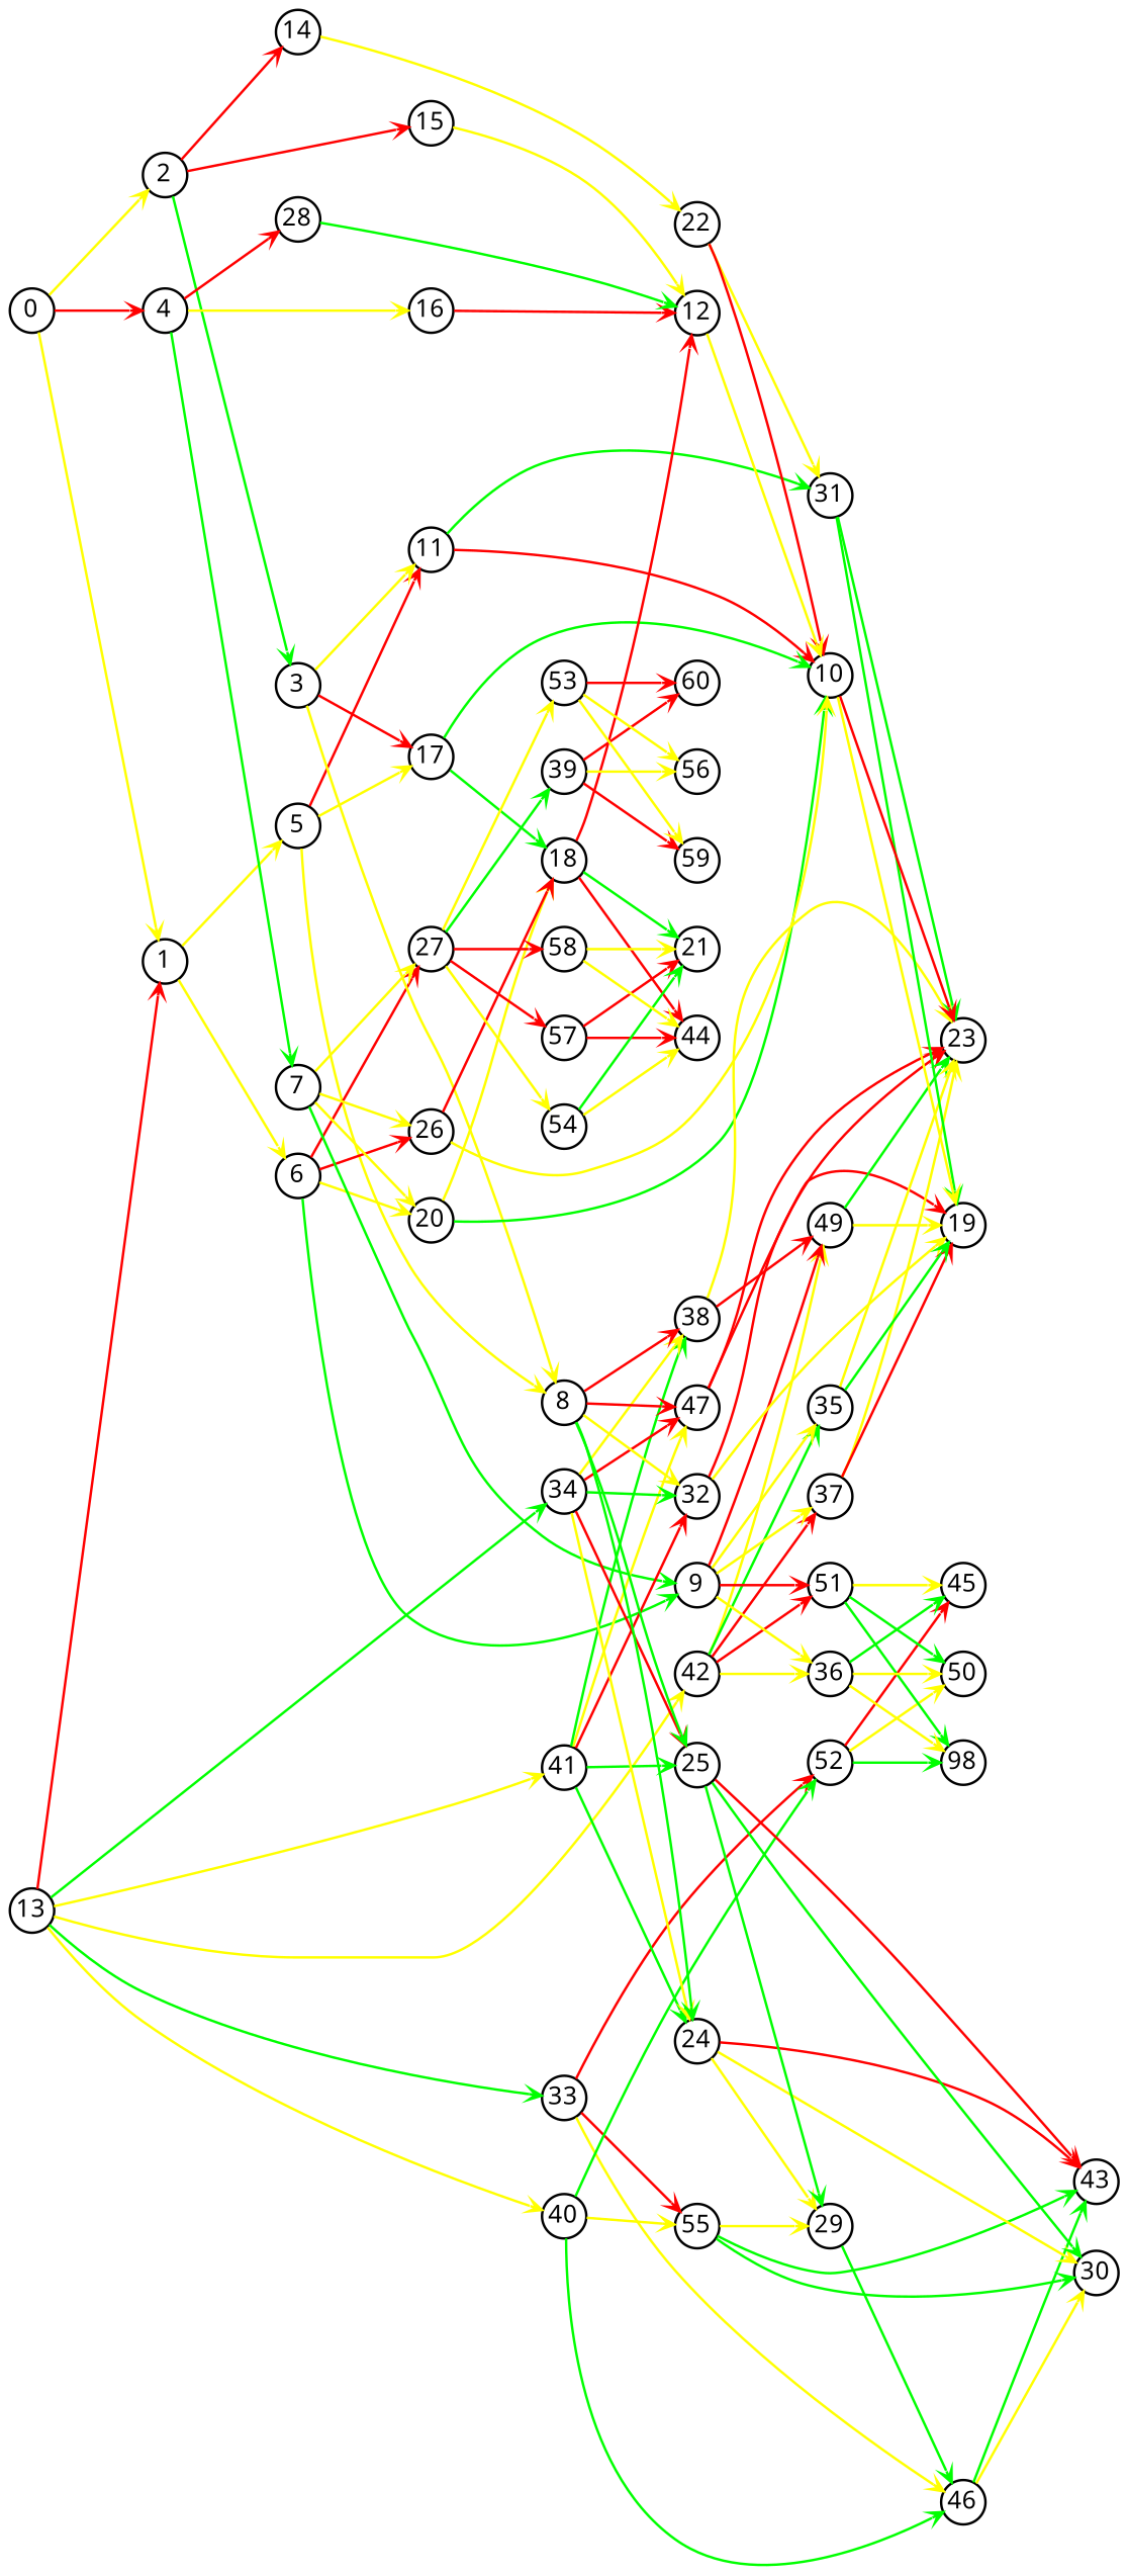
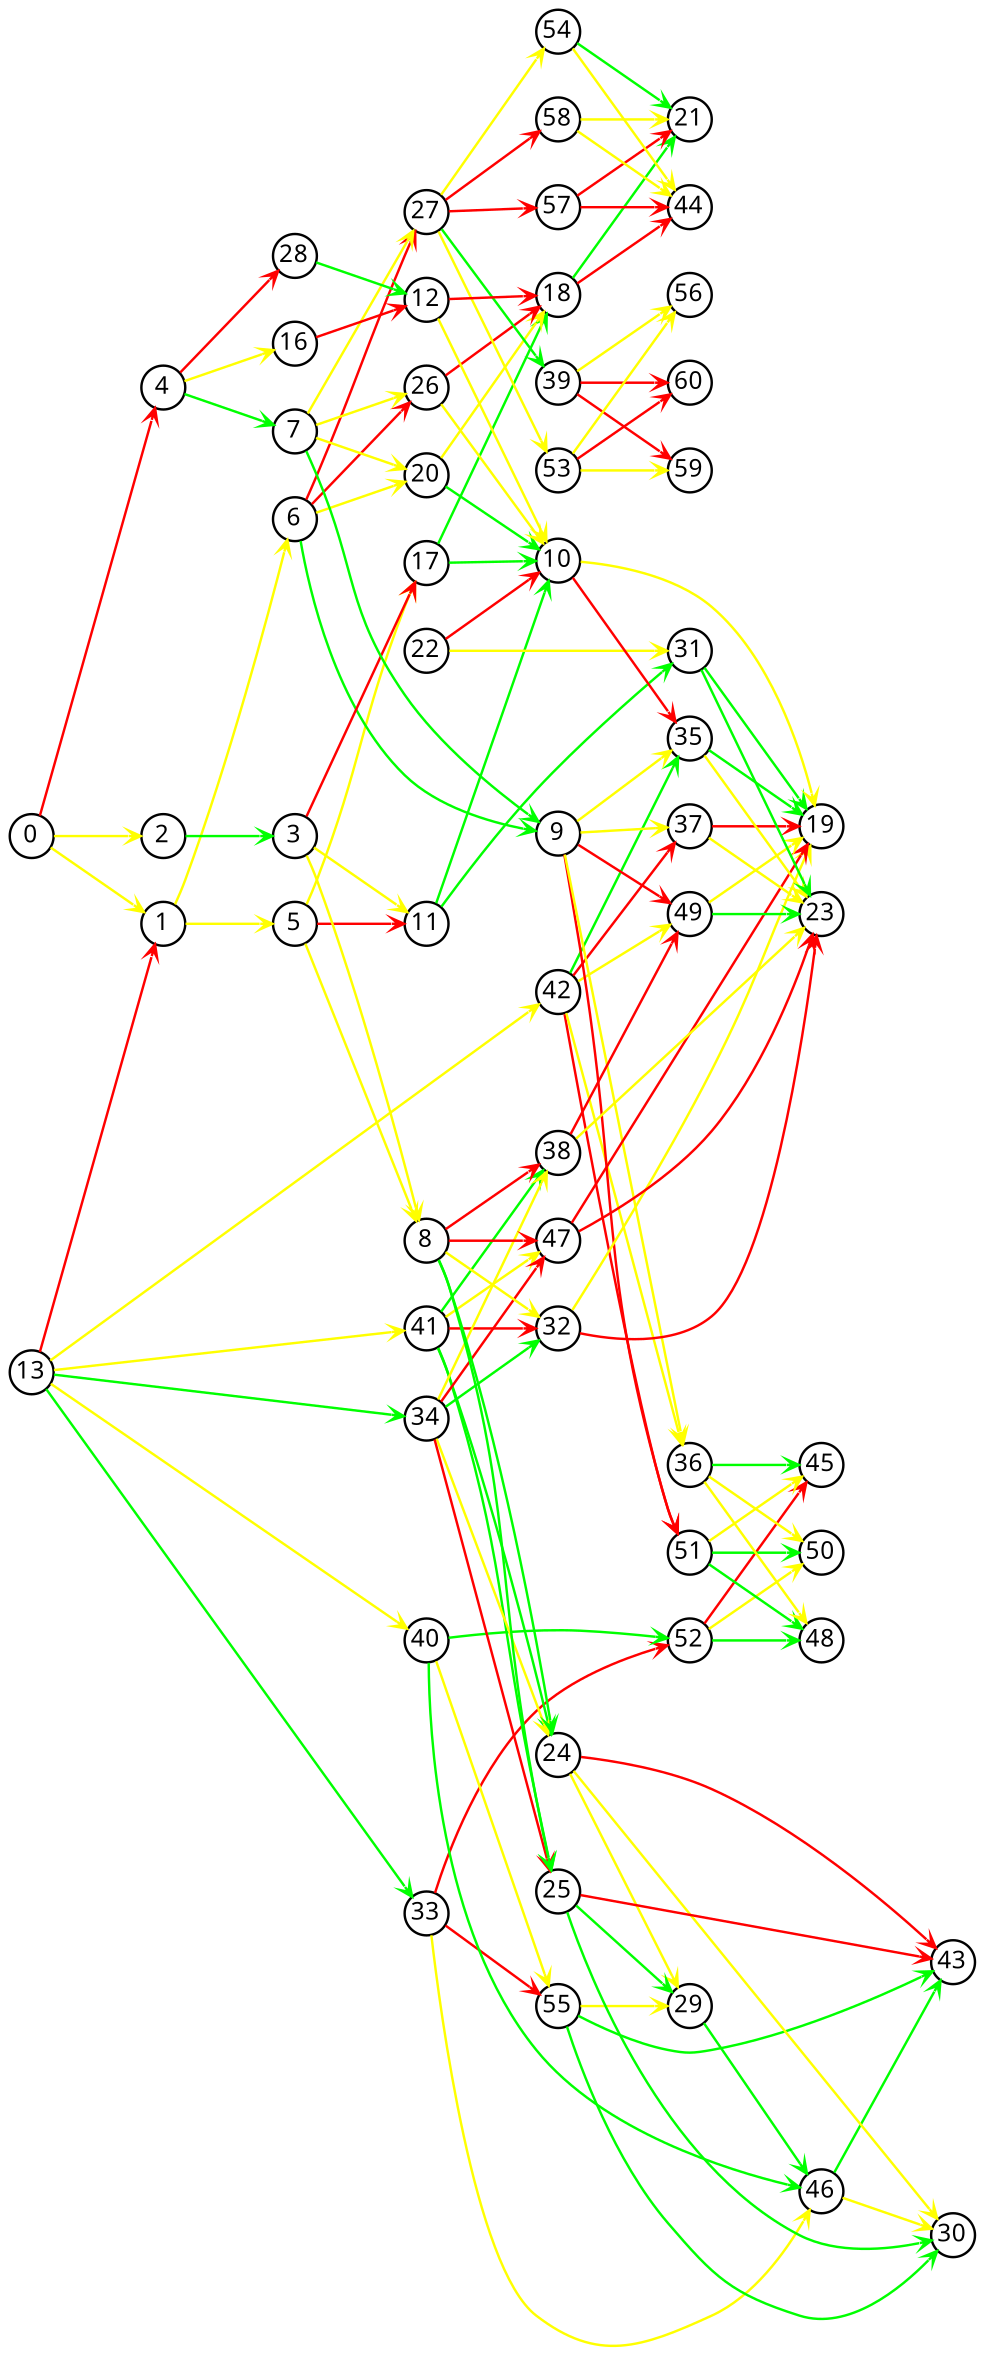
  digraph {
    fontname="Noto Sans"
    rankdir=LR
    node [fixedsize=true fontname="Noto Sans" fontsize=10 shape=circle]
    edge [arrowhead=vee arrowsize=.5 color=yellow fontname="Noto Sans"]
    n1 [height=.25 label=0 width=.25]
    n2 [height=.25 label=1 width=.25]
    n3 [height=.25 label=2 width=.25]
    n4 [height=.25 label=4 width=.25]
    n5 [height=.25 label=5 width=.25]
    n6 [height=.25 label=6 width=.25]
    n7 [height=.25 label=3 width=.25]
-   n8 [height=.25 label=14 width=.25]
-   n9 [height=.25 label=15 width=.25]
    n10 [height=.25 label=7 width=.25]
    n11 [height=.25 label=16 width=.25]
    n12 [height=.25 label=28 width=.25]
    n13 [height=.25 label=13 width=.25]
    n14 [height=.25 label=33 width=.25]
    n15 [height=.25 label=40 width=.25]
    n16 [height=.25 label=41 width=.25]
    n17 [height=.25 label=34 width=.25]
    n18 [height=.25 label=42 width=.25]
    n19 [height=.25 label=8 width=.25]
    n20 [height=.25 label=11 width=.25]
    n21 [height=.25 label=17 width=.25]
    n22 [height=.25 label=9 width=.25]
    n23 [height=.25 label=20 width=.25]
    n24 [height=.25 label=26 width=.25]
    n25 [height=.25 label=27 width=.25]
    n26 [height=.25 label=22 width=.25]
    n27 [height=.25 label=12 width=.25]
    n28 [height=.25 label=55 width=.25]
    n29 [height=.25 label=46 width=.25]
    n30 [height=.25 label=52 width=.25]
    n31 [height=.25 label=24 width=.25]
    n32 [height=.25 label=25 width=.25]
    n33 [height=.25 label=32 width=.25]
    n34 [height=.25 label=47 width=.25]
    n35 [height=.25 label=38 width=.25]
    n36 [height=.25 label=51 width=.25]
    n37 [height=.25 label=36 width=.25]
    n38 [height=.25 label=49 width=.25]
    n39 [height=.25 label=37 width=.25]
    n40 [height=.25 label=35 width=.25]
    n41 [height=.25 label=31 width=.25]
    n42 [height=.25 label=10 width=.25]
    n43 [height=.25 label=18 width=.25]
    n44 [height=.25 label=39 width=.25]
    n45 [height=.25 label=53 width=.25]
    n46 [height=.25 label=57 width=.25]
    n47 [height=.25 label=54 width=.25]
    n48 [height=.25 label=58 width=.25]
    n49 [height=.25 label=29 width=.25]
    n50 [height=.25 label=30 width=.25]
    n51 [height=.25 label=43 width=.25]
    n52 [height=.25 label=50 width=.25]
-   n53 [height=.25 label=98 width=.25]
+   n53 [height=.25 label=48 width=.25]
    n54 [height=.25 label=45 width=.25]
    n55 [height=.25 label=23 width=.25]
    n56 [height=.25 label=19 width=.25]
    n57 [height=.25 label=21 width=.25]
    n58 [height=.25 label=44 width=.25]
    n59 [height=.25 label=60 width=.25]
    n60 [height=.25 label=59 width=.25]
    n61 [height=.25 label=56 width=.25]
    n1 -> n2
    n1 -> n3
    n1 -> n4 [color=red]
    n2 -> n5
    n2 -> n6
    n3 -> n7 [color=green]
-   n3 -> n8 [color=red]
-   n3 -> n9 [color=red]
    n4 -> n10 [color=green]
    n4 -> n11
    n4 -> n12 [color=red]
    n5 -> n19
    n5 -> n20 [color=red]
    n5 -> n21
    n6 -> n22 [color=green]
    n6 -> n23
    n6 -> n24 [color=red]
    n6 -> n25 [color=red]
    n7 -> n19
    n7 -> n20
    n7 -> n21 [color=red]
-   n8 -> n26
-   n9 -> n27
    n10 -> n22 [color=green]
    n10 -> n23
    n10 -> n24
    n10 -> n25
    n11 -> n27 [color=red]
    n12 -> n27 [color=green]
    n13 -> n2 [color=red]
    n13 -> n14 [color=green]
    n13 -> n15
    n13 -> n16
    n13 -> n17 [color=green]
    n13 -> n18
    n14 -> n28 [color=red]
    n14 -> n29
    n14 -> n30 [color=red]
    n15 -> n28
    n15 -> n29 [color=green]
    n15 -> n30 [color=green]
    n16 -> n31 [color=green]
    n16 -> n32 [color=green]
    n16 -> n33 [color=red]
    n16 -> n34
    n16 -> n35 [color=green]
    n17 -> n31
    n17 -> n32 [color=red]
    n17 -> n33 [color=green]
    n17 -> n34 [color=red]
    n17 -> n35
    n18 -> n36 [color=red]
    n18 -> n37
    n18 -> n38
    n18 -> n39 [color=red]
    n18 -> n40 [color=green]
    n19 -> n31 [color=green]
    n19 -> n32 [color=green]
    n19 -> n33
    n19 -> n34 [color=red]
    n19 -> n35 [color=red]
    n20 -> n41 [color=green]
-   n20 -> n42 [color=red]
+   n20 -> n42 [color=green]
    n21 -> n42 [color=green]
    n21 -> n43 [color=green]
    n22 -> n36 [color=red]
    n22 -> n37
    n22 -> n38 [color=red]
    n22 -> n39
    n22 -> n40
    n23 -> n42 [color=green]
    n23 -> n43
    n24 -> n42
    n24 -> n43 [color=red]
    n25 -> n44 [color=green]
    n25 -> n45
    n25 -> n46 [color=red]
    n25 -> n47
    n25 -> n48 [color=red]
    n26 -> n41
    n26 -> n42 [color=red]
    n27 -> n42
-   n43 -> n27 [color=red]
+   n27 -> n43 [color=red]
    n28 -> n49
    n28 -> n50 [color=green]
    n28 -> n51 [color=green]
    n29 -> n50
    n29 -> n51 [color=green]
    n30 -> n52
    n30 -> n53 [color=green]
    n30 -> n54 [color=red]
    n31 -> n49
    n31 -> n50
    n31 -> n51 [color=red]
    n32 -> n49 [color=green]
    n32 -> n50 [color=green]
    n32 -> n51 [color=red]
    n33 -> n55 [color=red]
    n33 -> n56
    n34 -> n55 [color=red]
    n34 -> n56 [color=red]
    n35 -> n38 [color=red]
    n35 -> n55
    n36 -> n52 [color=green]
    n36 -> n53 [color=green]
    n36 -> n54
    n37 -> n52
    n37 -> n53
    n37 -> n54 [color=green]
    n38 -> n55 [color=green]
    n38 -> n56
    n39 -> n55
    n39 -> n56 [color=red]
    n40 -> n55
    n40 -> n56 [color=green]
    n41 -> n55 [color=green]
    n41 -> n56 [color=green]
-   n42 -> n55 [color=red]
+   n42 -> n40 [color=red]
    n42 -> n56
    n43 -> n57 [color=green]
    n43 -> n58 [color=red]
    n44 -> n59 [color=red]
    n44 -> n60 [color=red]
    n44 -> n61
    n45 -> n59 [color=red]
    n45 -> n60
    n45 -> n61
    n46 -> n57 [color=red]
    n46 -> n58 [color=red]
    n47 -> n57 [color=green]
    n47 -> n58
    n48 -> n57
    n48 -> n58
    n49 -> n29 [color=green]
  }
